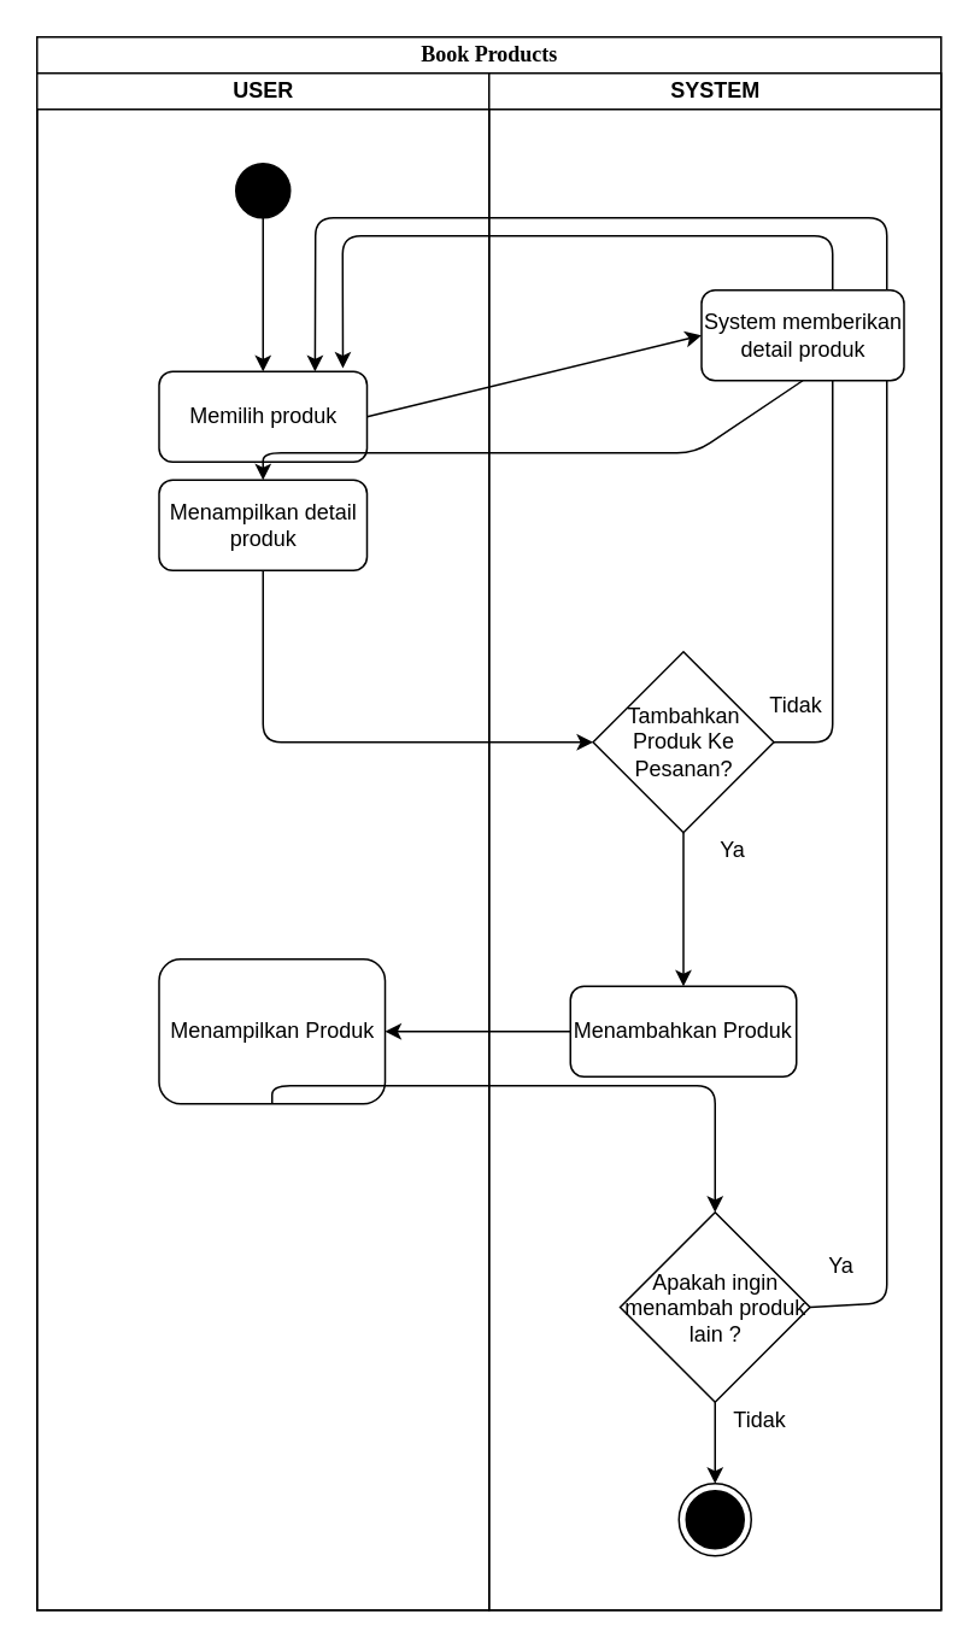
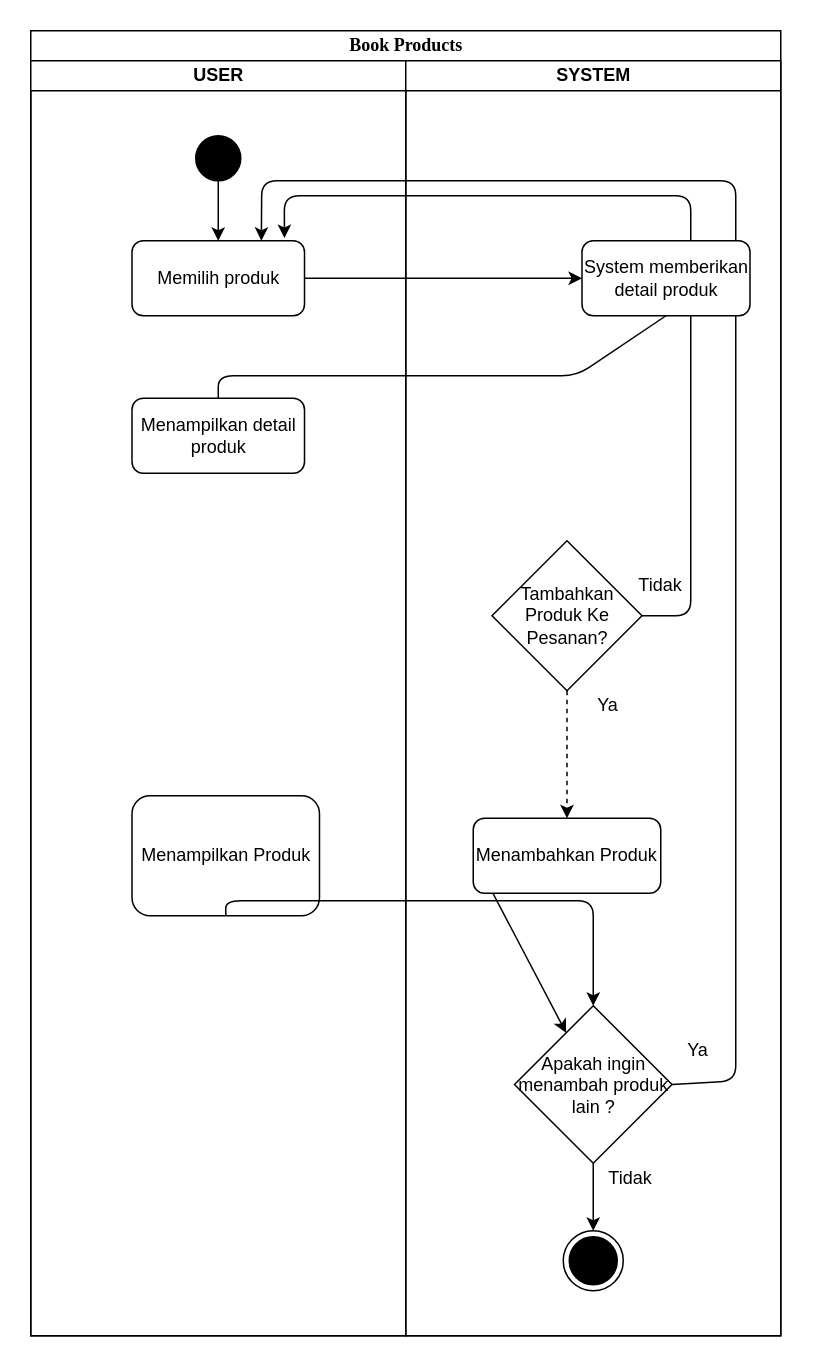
  <mxCell id="0" />
  <mxCell id="1" parent="0" />
  <mxCell id="2" value="Book Products" style="swimlane;html=1;childLayout=stackLayout;startSize=20;rounded=0;shadow=0;comic=0;labelBackgroundColor=none;strokeWidth=1;fontFamily=Verdana;fontSize=12;align=center;" parent="1" vertex="1"><mxGeometry x="20" y="20" width="500" height="870" as="geometry" /></mxCell>
  <mxCell id="3" value="USER" style="swimlane;html=1;startSize=20;" parent="2" vertex="1"><mxGeometry y="20" width="250" height="850" as="geometry" /></mxCell>
  <mxCell id="4" value="" style="ellipse;whiteSpace=wrap;html=1;aspect=fixed;fillColor=#000000;" parent="3" vertex="1"><mxGeometry x="110" y="50" width="30" height="30" as="geometry" /></mxCell>
- <mxCell id="5" value="Memilih produk" style="rounded=1;whiteSpace=wrap;html=1;" parent="3" vertex="1"><mxGeometry x="67.5" y="165" width="115" height="50" as="geometry" /></mxCell>
+ <mxCell id="5" value="Memilih produk" style="rounded=1;whiteSpace=wrap;html=1;" parent="3" vertex="1"><mxGeometry x="67.5" y="120" width="115" height="50" as="geometry" /></mxCell>
  <mxCell id="6" value="" style="endArrow=classic;html=1;exitX=0.5;exitY=1;exitDx=0;exitDy=0;entryX=0.5;entryY=0;entryDx=0;entryDy=0;" parent="3" source="4" target="5" edge="1"><mxGeometry width="50" height="50" relative="1" as="geometry"><mxPoint x="360" y="240" as="sourcePoint" /><mxPoint x="410" y="190" as="targetPoint" /></mxGeometry></mxCell>
  <mxCell id="7" value="Menampilkan detail produk" style="rounded=1;whiteSpace=wrap;html=1;fillColor=#ffffff;" parent="3" vertex="1"><mxGeometry x="67.5" y="225" width="115" height="50" as="geometry" /></mxCell>
  <mxCell id="8" value="Menampilkan Produk" style="rounded=1;whiteSpace=wrap;html=1;fillColor=#ffffff;" parent="3" vertex="1"><mxGeometry x="67.5" y="490" width="125" height="80" as="geometry" /></mxCell>
  <mxCell id="9" value="" style="endArrow=classic;html=1;exitX=1;exitY=0.5;exitDx=0;exitDy=0;entryX=0;entryY=0.5;entryDx=0;entryDy=0;" parent="2" source="5" target="17" edge="1"><mxGeometry width="50" height="50" relative="1" as="geometry"><mxPoint x="250" y="180" as="sourcePoint" /><mxPoint x="300" y="130" as="targetPoint" /></mxGeometry></mxCell>
- <mxCell id="10" value="" style="endArrow=classic;html=1;exitX=0.5;exitY=1;exitDx=0;exitDy=0;entryX=0.5;entryY=0;entryDx=0;entryDy=0;" parent="2" source="17" target="7" edge="1"><mxGeometry width="50" height="50" relative="1" as="geometry"><mxPoint x="340" y="270" as="sourcePoint" /><mxPoint x="390" y="220" as="targetPoint" /><Array as="points"><mxPoint x="364" y="230" /><mxPoint x="125" y="230" /></Array></mxGeometry></mxCell>
- <mxCell id="11" value="" style="endArrow=classic;html=1;exitX=0.5;exitY=1;exitDx=0;exitDy=0;entryX=0;entryY=0.5;entryDx=0;entryDy=0;" parent="2" source="7" target="18" edge="1"><mxGeometry width="50" height="50" relative="1" as="geometry"><mxPoint x="150" y="420" as="sourcePoint" /><mxPoint x="200" y="370" as="targetPoint" /><Array as="points"><mxPoint x="125" y="390" /></Array></mxGeometry></mxCell>
+ <mxCell id="10" value="" style="endArrow=none;html=1;exitX=0.5;exitY=1;exitDx=0;exitDy=0;entryX=0.5;entryY=0;entryDx=0;entryDy=0;" parent="2" source="17" target="7" edge="1"><mxGeometry width="50" height="50" relative="1" as="geometry"><mxPoint x="340" y="270" as="sourcePoint" /><mxPoint x="390" y="220" as="targetPoint" /><Array as="points"><mxPoint x="364" y="230" /><mxPoint x="125" y="230" /></Array></mxGeometry></mxCell>
  <mxCell id="12" value="" style="endArrow=classic;html=1;exitX=1;exitY=0.5;exitDx=0;exitDy=0;entryX=0.884;entryY=-0.036;entryDx=0;entryDy=0;entryPerimeter=0;" parent="2" source="18" target="5" edge="1"><mxGeometry width="50" height="50" relative="1" as="geometry"><mxPoint x="360" y="330" as="sourcePoint" /><mxPoint x="190" y="130" as="targetPoint" /><Array as="points"><mxPoint x="440" y="390" /><mxPoint x="440" y="110" /><mxPoint x="169" y="110" /></Array></mxGeometry></mxCell>
- <mxCell id="13" value="" style="endArrow=classic;html=1;exitX=0;exitY=0.5;exitDx=0;exitDy=0;entryX=1;entryY=0.5;entryDx=0;entryDy=0;" parent="2" source="20" target="8" edge="1"><mxGeometry width="50" height="50" relative="1" as="geometry"><mxPoint x="360" y="430" as="sourcePoint" /><mxPoint x="410" y="380" as="targetPoint" /></mxGeometry></mxCell>
+ <mxCell id="13" value="" style="endArrow=classic;html=1;exitX=0;exitY=0.5;exitDx=0;exitDy=0;" parent="2" source="20" target="23" edge="1"><mxGeometry width="50" height="50" relative="1" as="geometry"><mxPoint x="360" y="430" as="sourcePoint" /><mxPoint x="410" y="380" as="targetPoint" /></mxGeometry></mxCell>
  <mxCell id="14" value="" style="endArrow=classic;html=1;exitX=0.5;exitY=1;exitDx=0;exitDy=0;entryX=0.5;entryY=0;entryDx=0;entryDy=0;" parent="2" source="8" target="23" edge="1"><mxGeometry width="50" height="50" relative="1" as="geometry"><mxPoint x="360" y="720" as="sourcePoint" /><mxPoint x="410" y="670" as="targetPoint" /><Array as="points"><mxPoint x="130" y="580" /><mxPoint x="375" y="580" /></Array></mxGeometry></mxCell>
  <mxCell id="15" value="" style="endArrow=classic;html=1;exitX=1;exitY=0.5;exitDx=0;exitDy=0;entryX=0.75;entryY=0;entryDx=0;entryDy=0;" parent="2" source="23" target="5" edge="1"><mxGeometry width="50" height="50" relative="1" as="geometry"><mxPoint x="360" y="620" as="sourcePoint" /><mxPoint x="470" y="400" as="targetPoint" /><Array as="points"><mxPoint x="470" y="700" /><mxPoint x="470" y="100" /><mxPoint x="154" y="100" /></Array></mxGeometry></mxCell>
  <mxCell id="16" value="SYSTEM" style="swimlane;html=1;startSize=20;" parent="2" vertex="1"><mxGeometry x="250" y="20" width="250" height="850" as="geometry" /></mxCell>
  <mxCell id="17" value="System memberikan detail produk" style="rounded=1;whiteSpace=wrap;html=1;fillColor=#ffffff;" parent="16" vertex="1"><mxGeometry x="117.5" y="120" width="112" height="50" as="geometry" /></mxCell>
  <mxCell id="18" value="Tambahkan Produk Ke Pesanan?" style="rhombus;whiteSpace=wrap;html=1;fillColor=#ffffff;" parent="16" vertex="1"><mxGeometry x="57.5" y="320" width="100" height="100" as="geometry" /></mxCell>
  <mxCell id="19" value="Tidak" style="text;html=1;strokeColor=none;fillColor=none;align=center;verticalAlign=middle;whiteSpace=wrap;rounded=0;" parent="16" vertex="1"><mxGeometry x="150" y="340" width="40" height="20" as="geometry" /></mxCell>
  <mxCell id="20" value="Menambahkan Produk" style="rounded=1;whiteSpace=wrap;html=1;fillColor=#ffffff;" parent="16" vertex="1"><mxGeometry x="45" y="505" width="125" height="50" as="geometry" /></mxCell>
- <mxCell id="21" value="" style="endArrow=classic;html=1;exitX=0.5;exitY=1;exitDx=0;exitDy=0;entryX=0.5;entryY=0;entryDx=0;entryDy=0;" parent="16" source="18" target="20" edge="1"><mxGeometry width="50" height="50" relative="1" as="geometry"><mxPoint x="110" y="510" as="sourcePoint" /><mxPoint x="160" y="460" as="targetPoint" /></mxGeometry></mxCell>
+ <mxCell id="21" value="" style="endArrow=classic;html=1;exitX=0.5;exitY=1;exitDx=0;exitDy=0;entryX=0.5;entryY=0;entryDx=0;entryDy=0;dashed=1;" parent="16" source="18" target="20" edge="1"><mxGeometry width="50" height="50" relative="1" as="geometry"><mxPoint x="110" y="510" as="sourcePoint" /><mxPoint x="160" y="460" as="targetPoint" /></mxGeometry></mxCell>
  <mxCell id="22" value="Ya" style="text;html=1;strokeColor=none;fillColor=none;align=center;verticalAlign=middle;whiteSpace=wrap;rounded=0;" parent="16" vertex="1"><mxGeometry x="115" y="420" width="40" height="20" as="geometry" /></mxCell>
  <mxCell id="23" value="Apakah ingin menambah produk &lt;br&gt;lain ?" style="rhombus;whiteSpace=wrap;html=1;fillColor=#ffffff;" parent="16" vertex="1"><mxGeometry x="72.5" y="630" width="105" height="105" as="geometry" /></mxCell>
  <mxCell id="24" value="Ya" style="text;html=1;strokeColor=none;fillColor=none;align=center;verticalAlign=middle;whiteSpace=wrap;rounded=0;" parent="16" vertex="1"><mxGeometry x="175" y="650" width="40" height="20" as="geometry" /></mxCell>
  <mxCell id="25" value="Tidak" style="text;html=1;strokeColor=none;fillColor=none;align=center;verticalAlign=middle;whiteSpace=wrap;rounded=0;" parent="16" vertex="1"><mxGeometry x="130" y="735" width="40" height="20" as="geometry" /></mxCell>
  <mxCell id="26" value="" style="ellipse;html=1;shape=endState;fillColor=#000000;" parent="16" vertex="1"><mxGeometry x="105" y="780" width="40" height="40" as="geometry" /></mxCell>
  <mxCell id="27" value="" style="endArrow=classic;html=1;exitX=0.5;exitY=1;exitDx=0;exitDy=0;" parent="1" source="23" edge="1"><mxGeometry width="50" height="50" relative="1" as="geometry"><mxPoint x="380" y="740" as="sourcePoint" /><mxPoint x="395" y="820" as="targetPoint" /></mxGeometry></mxCell>
